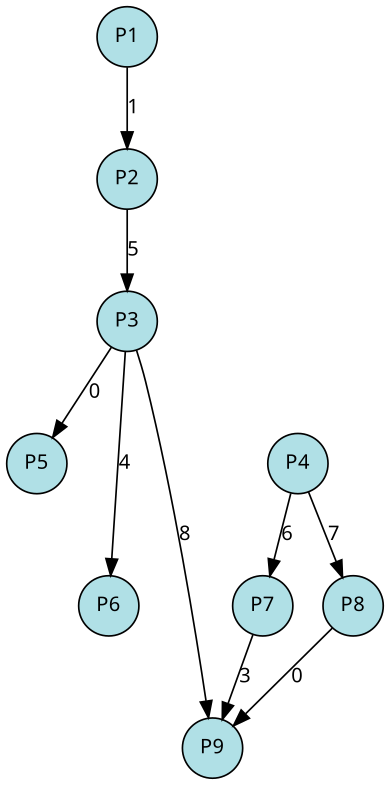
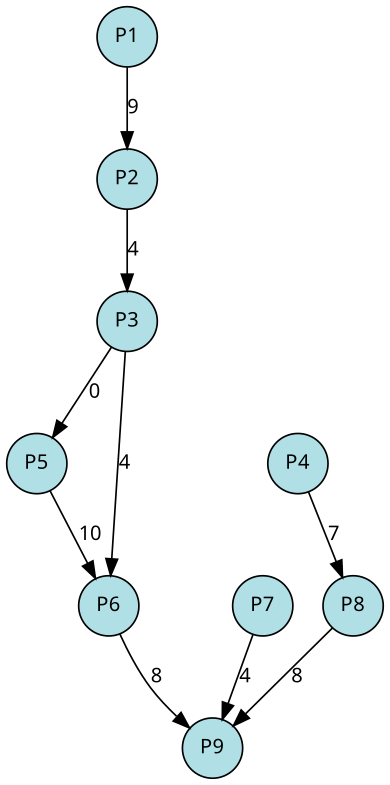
  digraph {
    fontname="Noto Sans"
    rankdir=TB
    splines=true
    node [fillcolor=powderblue fixedsize=true fontcolor=black fontname="Noto Sans" fontsize=12 margin=0 shape=circle style=filled]
    edge [fontcolor=black fontname="Noto Sans" fontsize=12 margin=0]
    n1 [label=P1 width=0.5]
    n2 [label=P2 width=0.5]
    n3 [label=P3 width=0.5]
    n4 [label=P4 width=0.5]
    n5 [label=P5 width=0.5]
    n6 [label=P6 width=0.5]
    n7 [label=P7 width=0.5]
    n8 [label=P8 width=0.5]
    n9 [label=P9 width=0.5]
    subgraph sub_1 {
      rank=same
      n1
    }
    subgraph sub_2 {
      rank=same
      n2
    }
    subgraph sub_3 {
      rank=same
      n3
    }
    subgraph sub_4 {
      rank=same
      n4
      n5
    }
    subgraph sub_5 {
      rank=same
      n6
      n7
      n8
    }
    subgraph sub_6 {
      rank=same
      n9
    }
-   n1 -> n2 [label=1]
-   n2 -> n3 [label=5]
+   n1 -> n2 [label=9]
+   n2 -> n3 [label=4]
    n3 -> n5 [label=0]
    n3 -> n6 [label=4]
-   n4 -> n7 [label=6]
    n4 -> n8 [label=7]
-   n3 -> n9 [label=8]
-   n7 -> n9 [label=3]
-   n8 -> n9 [label=0]
+   n5 -> n6 [label=10]
+   n6 -> n9 [label=8]
+   n7 -> n9 [label=4]
+   n8 -> n9 [label=8]
  }
